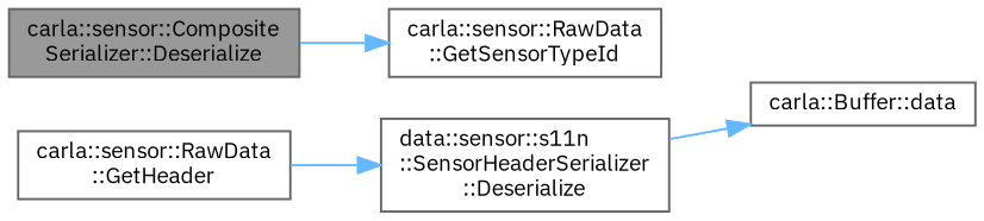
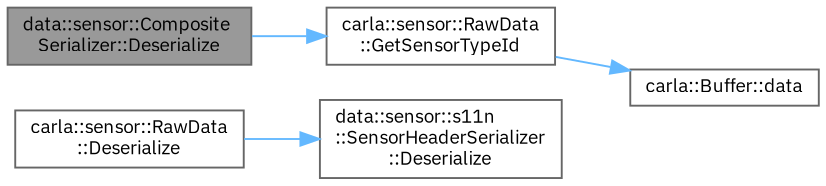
  digraph {
    fontname="IBM Plex Sans"
    rankdir=LR
    node [color=grey40 fillcolor=white fontname="IBM Plex Sans" fontsize=10 shape=box style=filled]
    edge [color=steelblue1 fontname="IBM Plex Sans" fontsize=10 labelfontname=Helvetica labelfontsize=10 style=solid]
-   n1 [color=gray40 fillcolor=grey60 fontcolor=black height=0.2 label="carla::sensor::Composite\lSerializer::Deserialize" width=0.4]
+   n1 [color=gray40 fillcolor=grey60 fontcolor=black height=0.2 label="data::sensor::Composite\lSerializer::Deserialize" width=0.4]
    n2 [height=0.2 label="carla::sensor::RawData\l::GetSensorTypeId" width=0.4]
-   n3 [height=0.2 label="carla::sensor::RawData\l::GetHeader" width=0.4]
+   n3 [height=0.2 label="carla::sensor::RawData\l::Deserialize" width=0.4]
    n4 [height=0.2 label="data::sensor::s11n\l::SensorHeaderSerializer\l::Deserialize" width=0.4]
    n5 [height=0.2 label="carla::Buffer::data" width=0.4]
    n1 -> n2
    n3 -> n4
-   n4 -> n5
+   n2 -> n5
  }
